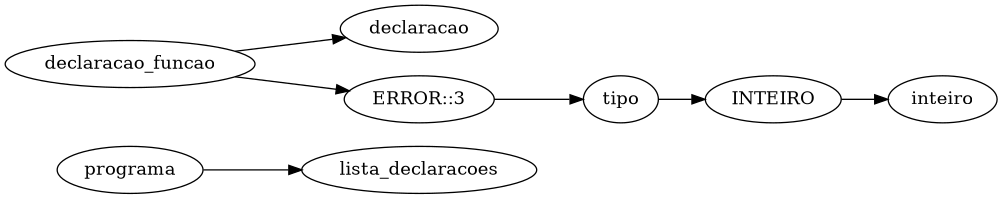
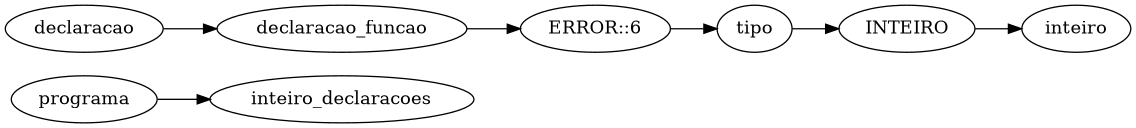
  digraph {
    rankdir=LR
    n1 [label=programa]
-   n2 [label=lista_declaracoes]
+   n2 [label=inteiro_declaracoes]
    n3 [label=declaracao]
    n4 [label=declaracao_funcao]
-   n5 [label="ERROR::3"]
+   n5 [label="ERROR::6"]
    n6 [label=tipo]
    n7 [label=INTEIRO]
    n8 [label=inteiro]
    n1 -> n2
-   n4 -> n3
+   n3 -> n4
    n4 -> n5
    n5 -> n6
    n6 -> n7
    n7 -> n8
  }
